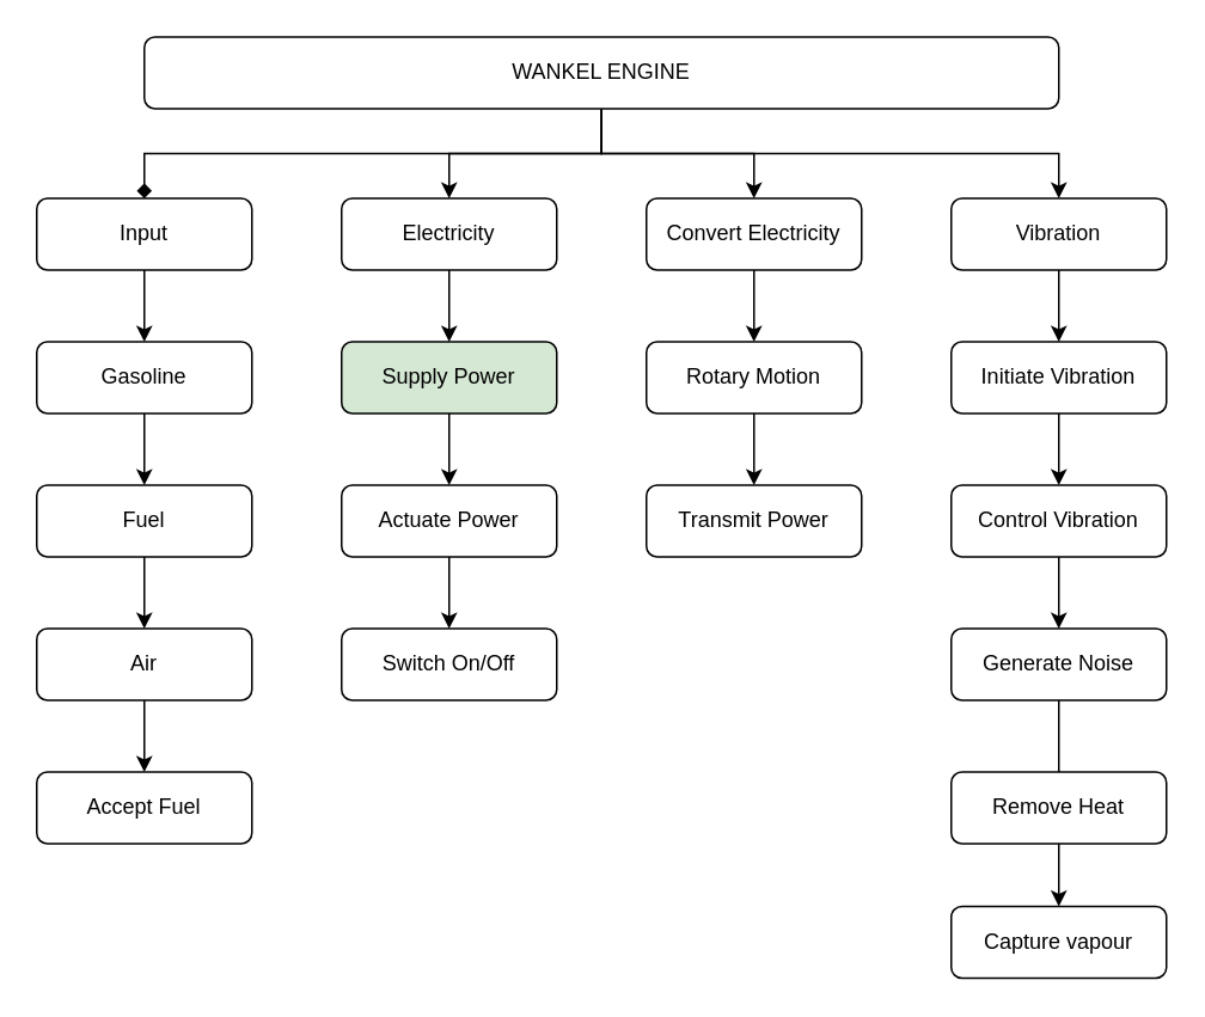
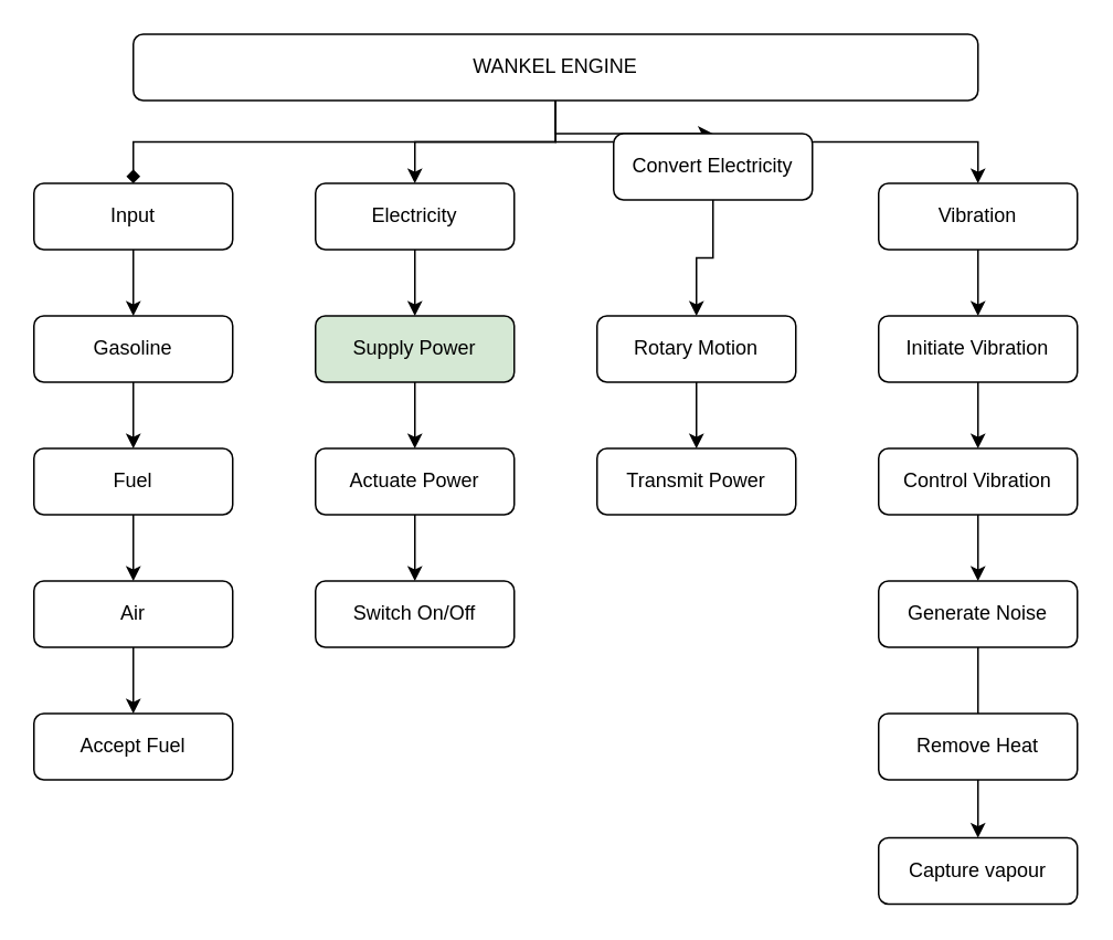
  <mxCell id="0" />
  <mxCell id="1" parent="0" />
  <mxCell id="2" value="" style="edgeStyle=orthogonalEdgeStyle;rounded=0;orthogonalLoop=1;jettySize=auto;html=1;" edge="1" parent="1" source="6" target="12"><mxGeometry relative="1" as="geometry" /></mxCell>
  <mxCell id="3" style="edgeStyle=orthogonalEdgeStyle;rounded=0;orthogonalLoop=1;jettySize=auto;html=1;endArrow=diamond;" edge="1" parent="1" source="6" target="8"><mxGeometry relative="1" as="geometry" /></mxCell>
  <mxCell id="4" style="edgeStyle=orthogonalEdgeStyle;rounded=0;orthogonalLoop=1;jettySize=auto;html=1;" edge="1" parent="1" source="6" target="14"><mxGeometry relative="1" as="geometry" /></mxCell>
  <mxCell id="5" style="edgeStyle=orthogonalEdgeStyle;rounded=0;orthogonalLoop=1;jettySize=auto;html=1;" edge="1" parent="1" source="6" target="16"><mxGeometry relative="1" as="geometry" /></mxCell>
  <mxCell id="6" value="WANKEL ENGINE" style="rounded=1;whiteSpace=wrap;html=1;fontSize=12;glass=0;strokeWidth=1;shadow=0;" parent="1" vertex="1"><mxGeometry x="80" y="20" width="510" height="40" as="geometry" /></mxCell>
  <mxCell id="7" value="" style="edgeStyle=orthogonalEdgeStyle;rounded=0;orthogonalLoop=1;jettySize=auto;html=1;" edge="1" parent="1" source="8" target="10"><mxGeometry relative="1" as="geometry" /></mxCell>
  <mxCell id="8" value="Input" style="rounded=1;whiteSpace=wrap;html=1;fontSize=12;glass=0;strokeWidth=1;shadow=0;" parent="1" vertex="1"><mxGeometry x="20" y="110" width="120" height="40" as="geometry" /></mxCell>
  <mxCell id="9" value="" style="edgeStyle=orthogonalEdgeStyle;rounded=0;orthogonalLoop=1;jettySize=auto;html=1;" edge="1" parent="1" source="10" target="18"><mxGeometry relative="1" as="geometry" /></mxCell>
  <mxCell id="10" value="Gasoline" style="rounded=1;whiteSpace=wrap;html=1;fontSize=12;glass=0;strokeWidth=1;shadow=0;" parent="1" vertex="1"><mxGeometry x="20" y="190" width="120" height="40" as="geometry" /></mxCell>
  <mxCell id="11" value="" style="edgeStyle=orthogonalEdgeStyle;rounded=0;orthogonalLoop=1;jettySize=auto;html=1;" edge="1" parent="1" source="12" target="23"><mxGeometry relative="1" as="geometry" /></mxCell>
  <mxCell id="12" value="Electricity" style="rounded=1;whiteSpace=wrap;html=1;fontSize=12;glass=0;strokeWidth=1;shadow=0;" vertex="1" parent="1"><mxGeometry x="190" y="110" width="120" height="40" as="geometry" /></mxCell>
  <mxCell id="13" value="" style="edgeStyle=orthogonalEdgeStyle;rounded=0;orthogonalLoop=1;jettySize=auto;html=1;" edge="1" parent="1" source="14" target="28"><mxGeometry relative="1" as="geometry" /></mxCell>
- <mxCell id="14" value="Convert Electricity" style="rounded=1;whiteSpace=wrap;html=1;fontSize=12;glass=0;strokeWidth=1;shadow=0;" vertex="1" parent="1"><mxGeometry x="360" y="110" width="120" height="40" as="geometry" /></mxCell>
+ <mxCell id="14" value="Convert Electricity" style="rounded=1;whiteSpace=wrap;html=1;fontSize=12;glass=0;strokeWidth=1;shadow=0;" vertex="1" parent="1"><mxGeometry x="370" y="80" width="120" height="40" as="geometry" /></mxCell>
  <mxCell id="15" value="" style="edgeStyle=orthogonalEdgeStyle;rounded=0;orthogonalLoop=1;jettySize=auto;html=1;" edge="1" parent="1" source="16" target="31"><mxGeometry relative="1" as="geometry" /></mxCell>
  <mxCell id="16" value="Vibration" style="rounded=1;whiteSpace=wrap;html=1;fontSize=12;glass=0;strokeWidth=1;shadow=0;" vertex="1" parent="1"><mxGeometry x="530" y="110" width="120" height="40" as="geometry" /></mxCell>
  <mxCell id="17" value="" style="edgeStyle=orthogonalEdgeStyle;rounded=0;orthogonalLoop=1;jettySize=auto;html=1;" edge="1" parent="1" source="18" target="20"><mxGeometry relative="1" as="geometry" /></mxCell>
  <mxCell id="18" value="Fuel" style="rounded=1;whiteSpace=wrap;html=1;fontSize=12;glass=0;strokeWidth=1;shadow=0;" vertex="1" parent="1"><mxGeometry x="20" y="270" width="120" height="40" as="geometry" /></mxCell>
  <mxCell id="19" value="" style="edgeStyle=orthogonalEdgeStyle;rounded=0;orthogonalLoop=1;jettySize=auto;html=1;" edge="1" parent="1" source="20" target="21"><mxGeometry relative="1" as="geometry" /></mxCell>
  <mxCell id="20" value="Air" style="rounded=1;whiteSpace=wrap;html=1;fontSize=12;glass=0;strokeWidth=1;shadow=0;" vertex="1" parent="1"><mxGeometry x="20" y="350" width="120" height="40" as="geometry" /></mxCell>
  <mxCell id="21" value="Accept Fuel" style="rounded=1;whiteSpace=wrap;html=1;fontSize=12;glass=0;strokeWidth=1;shadow=0;" vertex="1" parent="1"><mxGeometry x="20" y="430" width="120" height="40" as="geometry" /></mxCell>
  <mxCell id="22" value="" style="edgeStyle=orthogonalEdgeStyle;rounded=0;orthogonalLoop=1;jettySize=auto;html=1;" edge="1" parent="1" source="23" target="25"><mxGeometry relative="1" as="geometry" /></mxCell>
  <mxCell id="23" value="Supply Power" style="rounded=1;whiteSpace=wrap;html=1;fontSize=12;glass=0;strokeWidth=1;shadow=0;fillColor=#d5e8d4;" vertex="1" parent="1"><mxGeometry x="190" y="190" width="120" height="40" as="geometry" /></mxCell>
  <mxCell id="24" value="" style="edgeStyle=orthogonalEdgeStyle;rounded=0;orthogonalLoop=1;jettySize=auto;html=1;" edge="1" parent="1" source="25" target="26"><mxGeometry relative="1" as="geometry" /></mxCell>
  <mxCell id="25" value="Actuate Power" style="rounded=1;whiteSpace=wrap;html=1;fontSize=12;glass=0;strokeWidth=1;shadow=0;" vertex="1" parent="1"><mxGeometry x="190" y="270" width="120" height="40" as="geometry" /></mxCell>
  <mxCell id="26" value="Switch On/Off" style="rounded=1;whiteSpace=wrap;html=1;fontSize=12;glass=0;strokeWidth=1;shadow=0;" vertex="1" parent="1"><mxGeometry x="190" y="350" width="120" height="40" as="geometry" /></mxCell>
  <mxCell id="27" value="" style="edgeStyle=orthogonalEdgeStyle;rounded=0;orthogonalLoop=1;jettySize=auto;html=1;" edge="1" parent="1" source="28" target="29"><mxGeometry relative="1" as="geometry" /></mxCell>
  <mxCell id="28" value="Rotary Motion" style="rounded=1;whiteSpace=wrap;html=1;fontSize=12;glass=0;strokeWidth=1;shadow=0;" vertex="1" parent="1"><mxGeometry x="360" y="190" width="120" height="40" as="geometry" /></mxCell>
  <mxCell id="29" value="Transmit Power" style="rounded=1;whiteSpace=wrap;html=1;fontSize=12;glass=0;strokeWidth=1;shadow=0;" vertex="1" parent="1"><mxGeometry x="360" y="270" width="120" height="40" as="geometry" /></mxCell>
  <mxCell id="30" value="" style="edgeStyle=orthogonalEdgeStyle;rounded=0;orthogonalLoop=1;jettySize=auto;html=1;" edge="1" parent="1" source="31" target="33"><mxGeometry relative="1" as="geometry" /></mxCell>
  <mxCell id="31" value="Initiate Vibration" style="rounded=1;whiteSpace=wrap;html=1;fontSize=12;glass=0;strokeWidth=1;shadow=0;" vertex="1" parent="1"><mxGeometry x="530" y="190" width="120" height="40" as="geometry" /></mxCell>
  <mxCell id="32" value="" style="edgeStyle=orthogonalEdgeStyle;rounded=0;orthogonalLoop=1;jettySize=auto;html=1;" edge="1" parent="1" source="33" target="35"><mxGeometry relative="1" as="geometry" /></mxCell>
  <mxCell id="33" value="Control Vibration" style="rounded=1;whiteSpace=wrap;html=1;fontSize=12;glass=0;strokeWidth=1;shadow=0;" vertex="1" parent="1"><mxGeometry x="530" y="270" width="120" height="40" as="geometry" /></mxCell>
  <mxCell id="34" value="" style="edgeStyle=orthogonalEdgeStyle;rounded=0;orthogonalLoop=1;jettySize=auto;html=1;" edge="1" parent="1" source="35" target="37"><mxGeometry relative="1" as="geometry" /></mxCell>
  <mxCell id="35" value="Generate Noise" style="rounded=1;whiteSpace=wrap;html=1;fontSize=12;glass=0;strokeWidth=1;shadow=0;" vertex="1" parent="1"><mxGeometry x="530" y="350" width="120" height="40" as="geometry" /></mxCell>
  <mxCell id="36" value="Remove Heat" style="rounded=1;whiteSpace=wrap;html=1;fontSize=12;glass=0;strokeWidth=1;shadow=0;" vertex="1" parent="1"><mxGeometry x="530" y="430" width="120" height="40" as="geometry" /></mxCell>
  <mxCell id="37" value="Capture vapour" style="rounded=1;whiteSpace=wrap;html=1;fontSize=12;glass=0;strokeWidth=1;shadow=0;" vertex="1" parent="1"><mxGeometry x="530" y="505" width="120" height="40" as="geometry" /></mxCell>
